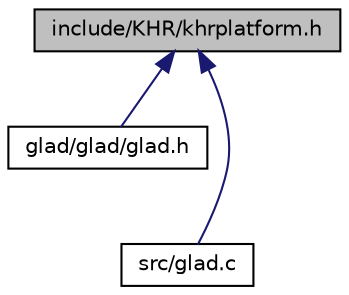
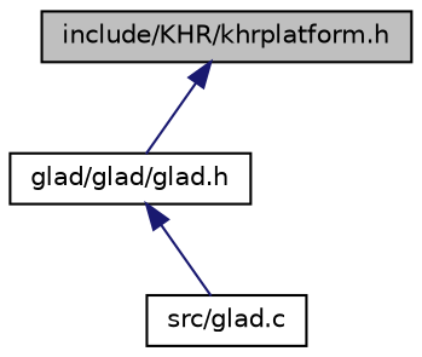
  digraph {
    node [color=black fillcolor=white fontname=Helvetica fontsize=10 shape=record style=filled]
    edge [color=midnightblue dir=back fontname=Helvetica fontsize=10 labelfontname=Helvetica labelfontsize=10 style=solid]
    n1 [fillcolor=grey75 fontcolor=black height=0.2 label="include/KHR/khrplatform.h" width=0.4]
    n2 [height=0.2 label="glad/glad/glad.h" width=0.4]
    n3 [height=0.2 label="src/glad.c" width=0.4]
    n1 -> n2
-   n1 -> n3
+   n2 -> n3
  }
